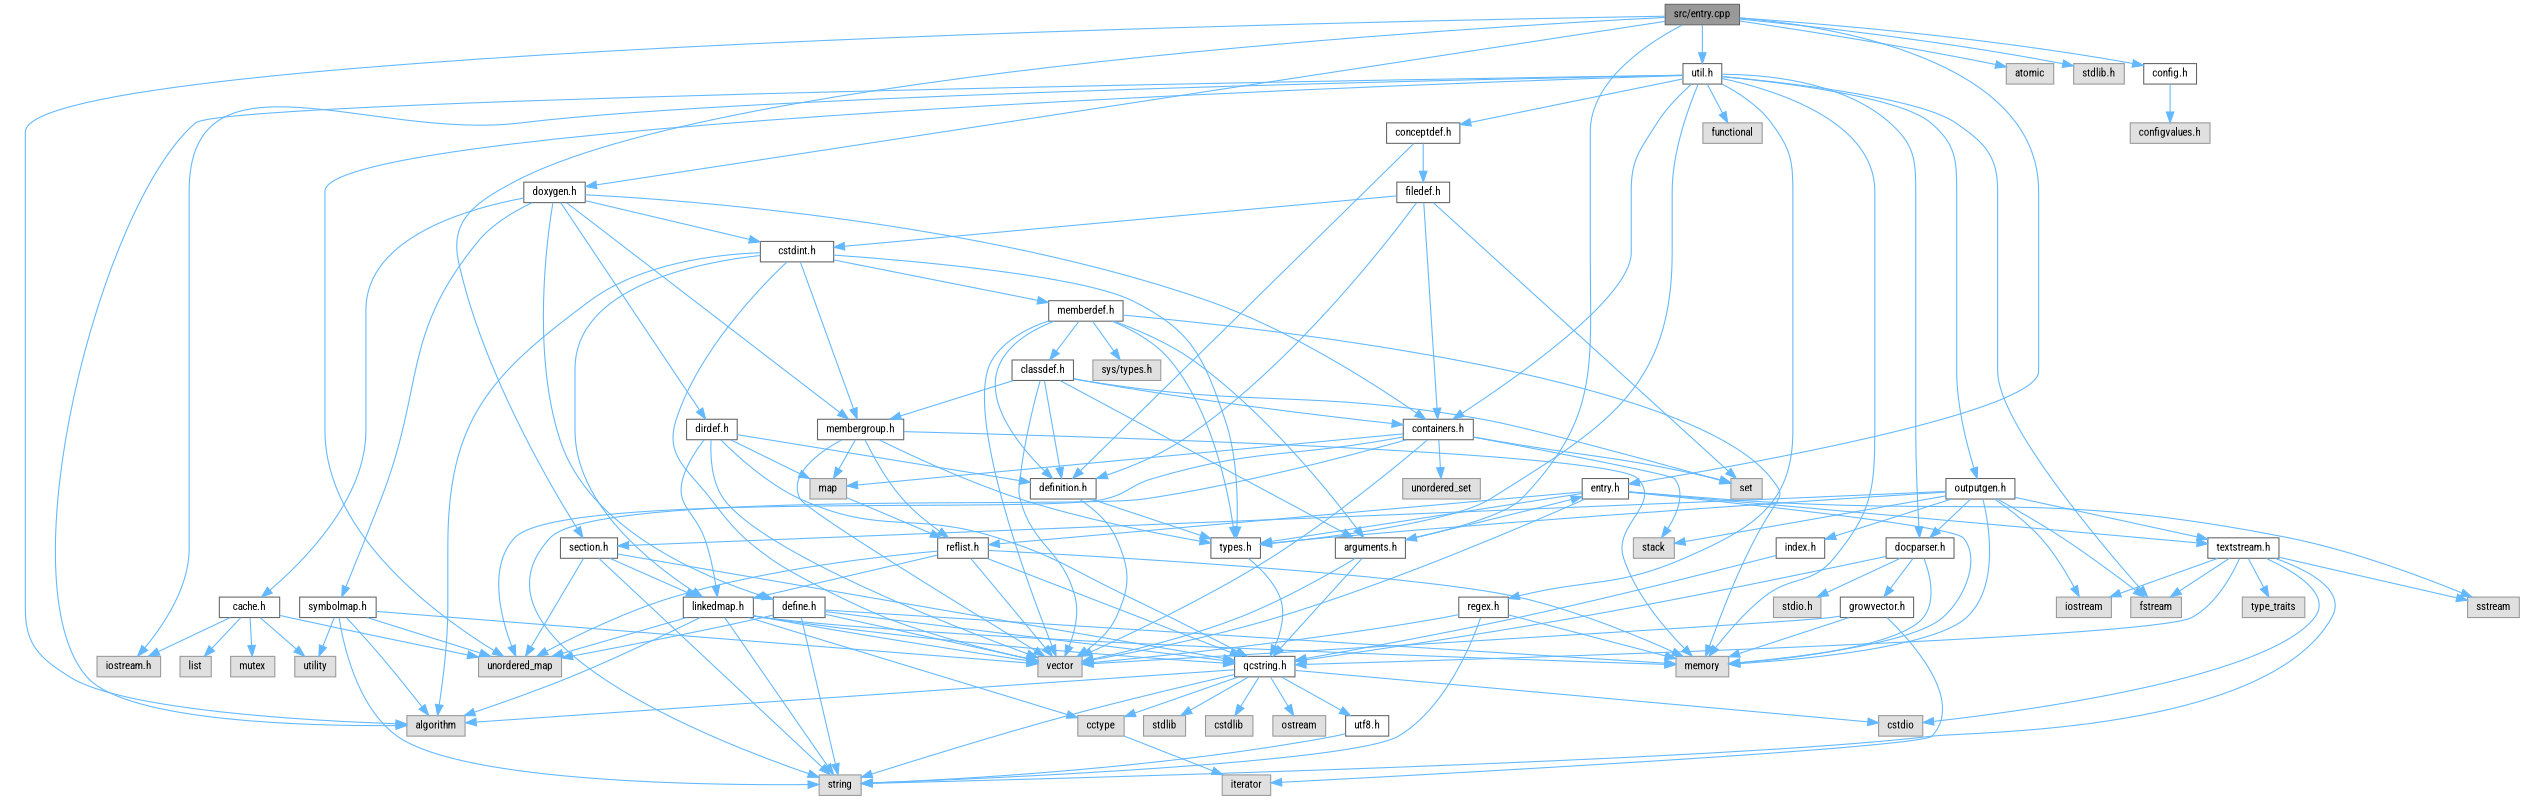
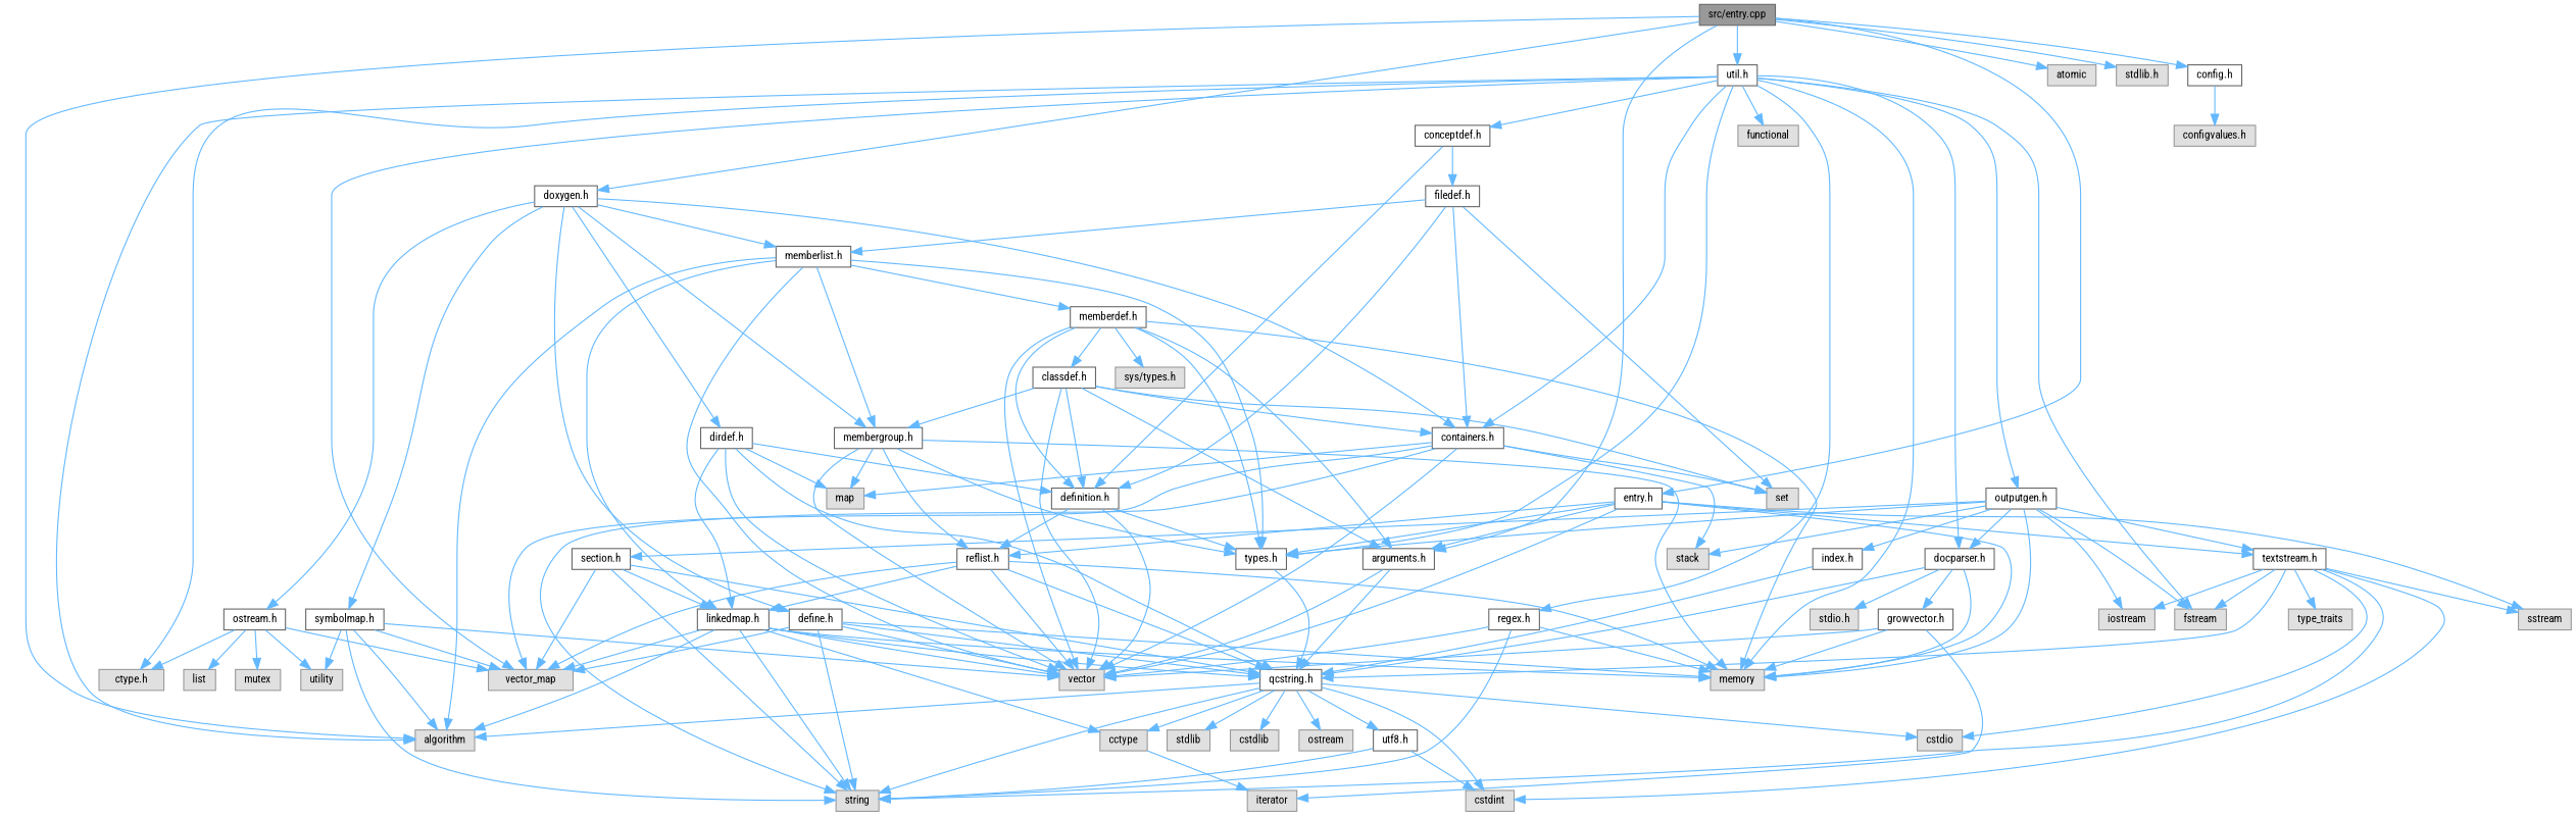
  digraph {
    fontname="Roboto Condensed"
    node [color=grey60 fillcolor="#E0E0E0" fontname="Roboto Condensed" fontsize=10 shape=box style=filled]
    edge [color=steelblue1 fontname="Roboto Condensed" fontsize=10 labelfontname=Helvetica labelfontsize=10 style=solid]
    n1 [color=gray40 fillcolor=grey60 fontcolor=black height=0.2 label="src/entry.cpp" width=0.4]
    n2 [height=0.2 label=algorithm width=0.4]
    n3 [height=0.2 label=atomic width=0.4]
    n4 [height=0.2 label="stdlib.h" width=0.4]
    n5 [color=grey40 fillcolor=white height=0.2 label="entry.h" width=0.4]
    n6 [color=grey40 fillcolor=white height=0.2 label="arguments.h" width=0.4]
    n7 [color=grey40 fillcolor=white height=0.2 label="util.h" width=0.4]
    n8 [color=grey40 fillcolor=white height=0.2 label="section.h" width=0.4]
    n9 [color=grey40 fillcolor=white height=0.2 label="doxygen.h" width=0.4]
    n10 [color=grey40 fillcolor=white height=0.2 label="config.h" width=0.4]
    n11 [height=0.2 label=vector width=0.4]
    n12 [height=0.2 label=memory width=0.4]
    n13 [height=0.2 label=sstream width=0.4]
    n14 [color=grey40 fillcolor=white height=0.2 label="types.h" width=0.4]
    n15 [color=grey40 fillcolor=white height=0.2 label="reflist.h" width=0.4]
    n16 [color=grey40 fillcolor=white height=0.2 label="textstream.h" width=0.4]
    n17 [color=grey40 fillcolor=white height=0.2 label="qcstring.h" width=0.4]
-   n18 [height=0.2 label=unordered_map width=0.4]
+   n18 [height=0.2 label=vector_map width=0.4]
    n19 [height=0.2 label=fstream width=0.4]
    n20 [height=0.2 label=functional width=0.4]
-   n21 [height=0.2 label="iostream.h" width=0.4]
+   n21 [height=0.2 label="ctype.h" width=0.4]
    n22 [color=grey40 fillcolor=white height=0.2 label="docparser.h" width=0.4]
    n23 [color=grey40 fillcolor=white height=0.2 label="containers.h" width=0.4]
    n24 [color=grey40 fillcolor=white height=0.2 label="outputgen.h" width=0.4]
    n25 [color=grey40 fillcolor=white height=0.2 label="regex.h" width=0.4]
    n26 [color=grey40 fillcolor=white height=0.2 label="conceptdef.h" width=0.4]
    n27 [height=0.2 label=string width=0.4]
    n28 [color=grey40 fillcolor=white height=0.2 label="linkedmap.h" width=0.4]
-   n29 [color=grey40 fillcolor=white height=0.2 label="cstdint.h" width=0.4]
+   n29 [color=grey40 fillcolor=white height=0.2 label="memberlist.h" width=0.4]
    n30 [color=grey40 fillcolor=white height=0.2 label="membergroup.h" width=0.4]
    n31 [color=grey40 fillcolor=white height=0.2 label="dirdef.h" width=0.4]
    n32 [color=grey40 fillcolor=white height=0.2 label="define.h" width=0.4]
-   n33 [color=grey40 fillcolor=white height=0.2 label="cache.h" width=0.4]
+   n33 [color=grey40 fillcolor=white height=0.2 label="ostream.h" width=0.4]
    n34 [color=grey40 fillcolor=white height=0.2 label="symbolmap.h" width=0.4]
    n35 [height=0.2 label="configvalues.h" width=0.4]
    n36 [height=0.2 label=cstdio width=0.4]
+   n37 [height=0.2 label=cstdint width=0.4]
    n38 [height=0.2 label=iostream width=0.4]
    n39 [height=0.2 label=type_traits width=0.4]
    n40 [height=0.2 label=cctype width=0.4]
    n41 [height=0.2 label=stdlib width=0.4]
    n42 [height=0.2 label=cstdlib width=0.4]
    n43 [height=0.2 label=ostream width=0.4]
    n44 [color=grey40 fillcolor=white height=0.2 label="utf8.h" width=0.4]
    n45 [height=0.2 label=iterator width=0.4]
    n46 [height=0.2 label="stdio.h" width=0.4]
    n47 [color=grey40 fillcolor=white height=0.2 label="growvector.h" width=0.4]
    n48 [height=0.2 label=set width=0.4]
    n49 [height=0.2 label=map width=0.4]
-   n50 [height=0.2 label=unordered_set width=0.4]
    n51 [height=0.2 label=stack width=0.4]
    n52 [color=grey40 fillcolor=white height=0.2 label="index.h" width=0.4]
    n53 [color=grey40 fillcolor=white height=0.2 label="definition.h" width=0.4]
    n54 [color=grey40 fillcolor=white height=0.2 label="filedef.h" width=0.4]
    n55 [color=grey40 fillcolor=white height=0.2 label="memberdef.h" width=0.4]
    n56 [height=0.2 label="sys/types.h" width=0.4]
    n57 [color=grey40 fillcolor=white height=0.2 label="classdef.h" width=0.4]
    n58 [height=0.2 label=list width=0.4]
    n59 [height=0.2 label=mutex width=0.4]
    n60 [height=0.2 label=utility width=0.4]
    n1 -> n2
    n1 -> n3
    n1 -> n4
    n1 -> n5
    n1 -> n6
    n1 -> n7
-   n1 -> n8
    n1 -> n9
    n1 -> n10
-   n6 -> n5
+   n5 -> n6
    n5 -> n11
    n5 -> n12
    n5 -> n13
    n5 -> n14
    n5 -> n15
    n5 -> n16
    n6 -> n11
    n6 -> n17
    n7 -> n2
    n7 -> n12
    n7 -> n14
    n7 -> n18
    n7 -> n19
    n7 -> n20
    n7 -> n21
    n7 -> n22
    n7 -> n23
    n7 -> n24
    n7 -> n25
    n7 -> n26
    n8 -> n17
    n8 -> n18
    n8 -> n27
    n8 -> n28
    n9 -> n23
    n9 -> n29
    n9 -> n30
    n9 -> n31
    n9 -> n32
    n9 -> n33
    n9 -> n34
    n10 -> n35
    n14 -> n17
    n15 -> n11
    n15 -> n12
    n15 -> n17
    n15 -> n18
    n15 -> n28
    n16 -> n13
    n16 -> n17
    n16 -> n19
    n16 -> n27
    n16 -> n36
+   n16 -> n37
    n16 -> n38
    n16 -> n39
    n17 -> n2
    n17 -> n27
    n17 -> n36
+   n17 -> n37
    n17 -> n40
    n17 -> n41
    n17 -> n42
    n17 -> n43
    n17 -> n44
    n22 -> n12
    n22 -> n17
    n22 -> n46
    n22 -> n47
    n23 -> n11
    n23 -> n18
    n23 -> n27
    n23 -> n48
    n23 -> n49
-   n23 -> n50
    n23 -> n51
    n24 -> n8
    n24 -> n12
    n24 -> n14
    n24 -> n16
    n24 -> n19
    n24 -> n22
    n24 -> n38
    n24 -> n51
    n24 -> n52
    n25 -> n11
    n25 -> n12
    n25 -> n27
    n26 -> n53
    n26 -> n54
    n28 -> n2
    n28 -> n11
    n28 -> n12
    n28 -> n17
    n28 -> n18
    n28 -> n27
    n28 -> n40
    n29 -> n2
    n29 -> n11
    n29 -> n14
    n29 -> n28
    n29 -> n30
    n29 -> n55
    n30 -> n11
    n30 -> n12
    n30 -> n14
    n30 -> n15
    n30 -> n49
    n31 -> n11
    n31 -> n17
    n31 -> n28
    n31 -> n49
    n31 -> n53
    n32 -> n11
    n32 -> n12
    n32 -> n17
    n32 -> n18
    n32 -> n27
    n33 -> n18
    n33 -> n21
    n33 -> n58
    n33 -> n59
    n33 -> n60
    n34 -> n2
    n34 -> n11
    n34 -> n18
    n34 -> n27
    n34 -> n60
    n40 -> n45
    n44 -> n27
+   n44 -> n37
    n47 -> n11
    n47 -> n12
    n47 -> n45
    n52 -> n17
    n53 -> n11
    n53 -> n14
-   n49 -> n15
+   n53 -> n15
    n54 -> n23
    n54 -> n29
    n54 -> n48
    n54 -> n53
    n55 -> n6
    n55 -> n11
    n55 -> n12
    n55 -> n14
    n55 -> n53
    n55 -> n56
    n55 -> n57
    n57 -> n6
    n57 -> n11
    n57 -> n23
    n57 -> n30
    n57 -> n48
    n57 -> n53
  }
